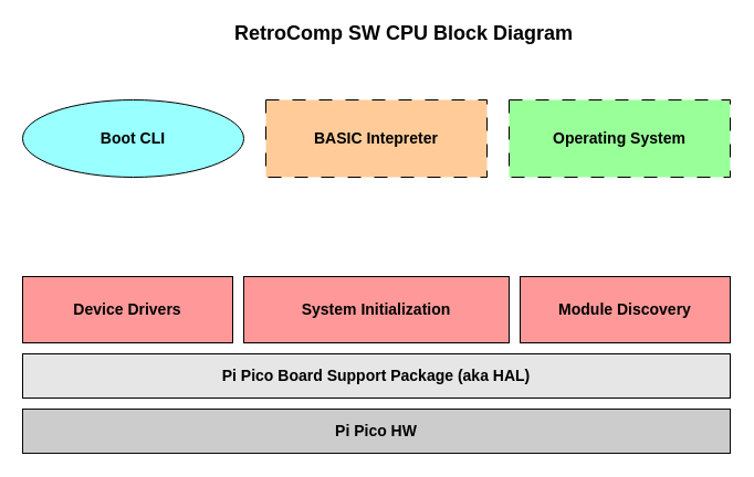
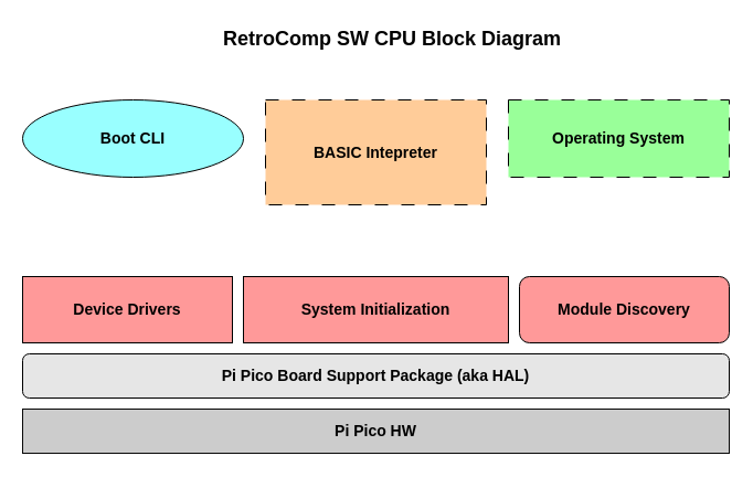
  <mxCell id="0" />
  <mxCell id="1" parent="0" />
  <mxCell id="2" value="&lt;b&gt;&lt;font style=&quot;font-size: 14px;&quot;&gt;Pi Pico HW&lt;/font&gt;&lt;/b&gt;" style="rounded=0;whiteSpace=wrap;html=1;fillColor=#CCCCCC;strokeColor=light-dark(#080808, #5c79a3);" parent="1" vertex="1"><mxGeometry x="20" y="370" width="640" height="40" as="geometry" /></mxCell>
- <mxCell id="3" value="&lt;b&gt;&lt;font style=&quot;font-size: 14px;&quot;&gt;Pi Pico Board Support Package (aka HAL)&lt;/font&gt;&lt;/b&gt;" style="rounded=0;whiteSpace=wrap;html=1;fillColor=#E6E6E6;" parent="1" vertex="1"><mxGeometry x="20" y="320" width="640" height="40" as="geometry" /></mxCell>
- <mxCell id="4" value="&lt;b&gt;&lt;font style=&quot;font-size: 18px;&quot;&gt;RetroComp SW CPU Block Diagram&lt;/font&gt;&lt;/b&gt;" style="text;html=1;align=center;verticalAlign=middle;whiteSpace=wrap;rounded=0;" parent="1" vertex="1"><mxGeometry x="190" y="15" width="350" height="30" as="geometry" /></mxCell>
+ <mxCell id="3" value="&lt;b&gt;&lt;font style=&quot;font-size: 14px;&quot;&gt;Pi Pico Board Support Package (aka HAL)&lt;/font&gt;&lt;/b&gt;" style="whiteSpace=wrap;html=1;fillColor=#E6E6E6;rounded=1;" parent="1" vertex="1"><mxGeometry x="20" y="320" width="640" height="40" as="geometry" /></mxCell>
+ <mxCell id="4" value="&lt;b&gt;&lt;font style=&quot;font-size: 18px;&quot;&gt;RetroComp SW CPU Block Diagram&lt;/font&gt;&lt;/b&gt;" style="text;html=1;align=center;verticalAlign=middle;whiteSpace=wrap;rounded=0;" parent="1" vertex="1"><mxGeometry x="180" y="20" width="350" height="30" as="geometry" /></mxCell>
  <mxCell id="5" value="&lt;b&gt;&lt;font style=&quot;font-size: 14px;&quot;&gt;System Initialization&lt;/font&gt;&lt;/b&gt;" style="rounded=0;whiteSpace=wrap;html=1;fillColor=#FF9999;" vertex="1" parent="1"><mxGeometry x="220" y="250" width="240" height="60" as="geometry" /></mxCell>
- <mxCell id="6" value="&lt;b&gt;&lt;font style=&quot;font-size: 14px;&quot;&gt;Module Discovery&lt;/font&gt;&lt;/b&gt;" style="rounded=0;whiteSpace=wrap;html=1;fillColor=#FF9999;" vertex="1" parent="1"><mxGeometry x="470" y="250" width="190" height="60" as="geometry" /></mxCell>
+ <mxCell id="6" value="&lt;b&gt;&lt;font style=&quot;font-size: 14px;&quot;&gt;Module Discovery&lt;/font&gt;&lt;/b&gt;" style="whiteSpace=wrap;html=1;fillColor=#FF9999;rounded=1;" vertex="1" parent="1"><mxGeometry x="470" y="250" width="190" height="60" as="geometry" /></mxCell>
  <mxCell id="7" value="&lt;b&gt;&lt;font style=&quot;font-size: 14px;&quot;&gt;Device Drivers&lt;/font&gt;&lt;/b&gt;" style="rounded=0;whiteSpace=wrap;html=1;fillColor=#FF9999;" vertex="1" parent="1"><mxGeometry x="20" y="250" width="190" height="60" as="geometry" /></mxCell>
  <mxCell id="8" value="&lt;b&gt;&lt;font style=&quot;font-size: 14px;&quot;&gt;Boot CLI&lt;/font&gt;&lt;/b&gt;" style="ellipse;whiteSpace=wrap;html=1;fillColor=#99FFFF;" vertex="1" parent="1"><mxGeometry x="20" y="90" width="200" height="70" as="geometry" /></mxCell>
  <mxCell id="9" value="&lt;b&gt;&lt;font style=&quot;font-size: 14px;&quot;&gt;Operating System&lt;/font&gt;&lt;/b&gt;" style="rounded=0;whiteSpace=wrap;html=1;fillColor=#99FF99;dashed=1;dashPattern=12 12;" vertex="1" parent="1"><mxGeometry x="460" y="90" width="200" height="70" as="geometry" /></mxCell>
- <mxCell id="10" value="&lt;b&gt;&lt;font style=&quot;font-size: 14px;&quot;&gt;BASIC Intepreter&lt;/font&gt;&lt;/b&gt;" style="rounded=0;whiteSpace=wrap;html=1;fillColor=#FFCC99;dashed=1;dashPattern=12 12;" vertex="1" parent="1"><mxGeometry x="240" y="90" width="200" height="70" as="geometry" /></mxCell>
+ <mxCell id="10" value="&lt;b&gt;&lt;font style=&quot;font-size: 14px;&quot;&gt;BASIC Intepreter&lt;/font&gt;&lt;/b&gt;" style="rounded=0;whiteSpace=wrap;html=1;fillColor=#FFCC99;dashed=1;dashPattern=12 12;" vertex="1" parent="1"><mxGeometry x="240" y="90" width="200" height="95" as="geometry" /></mxCell>
